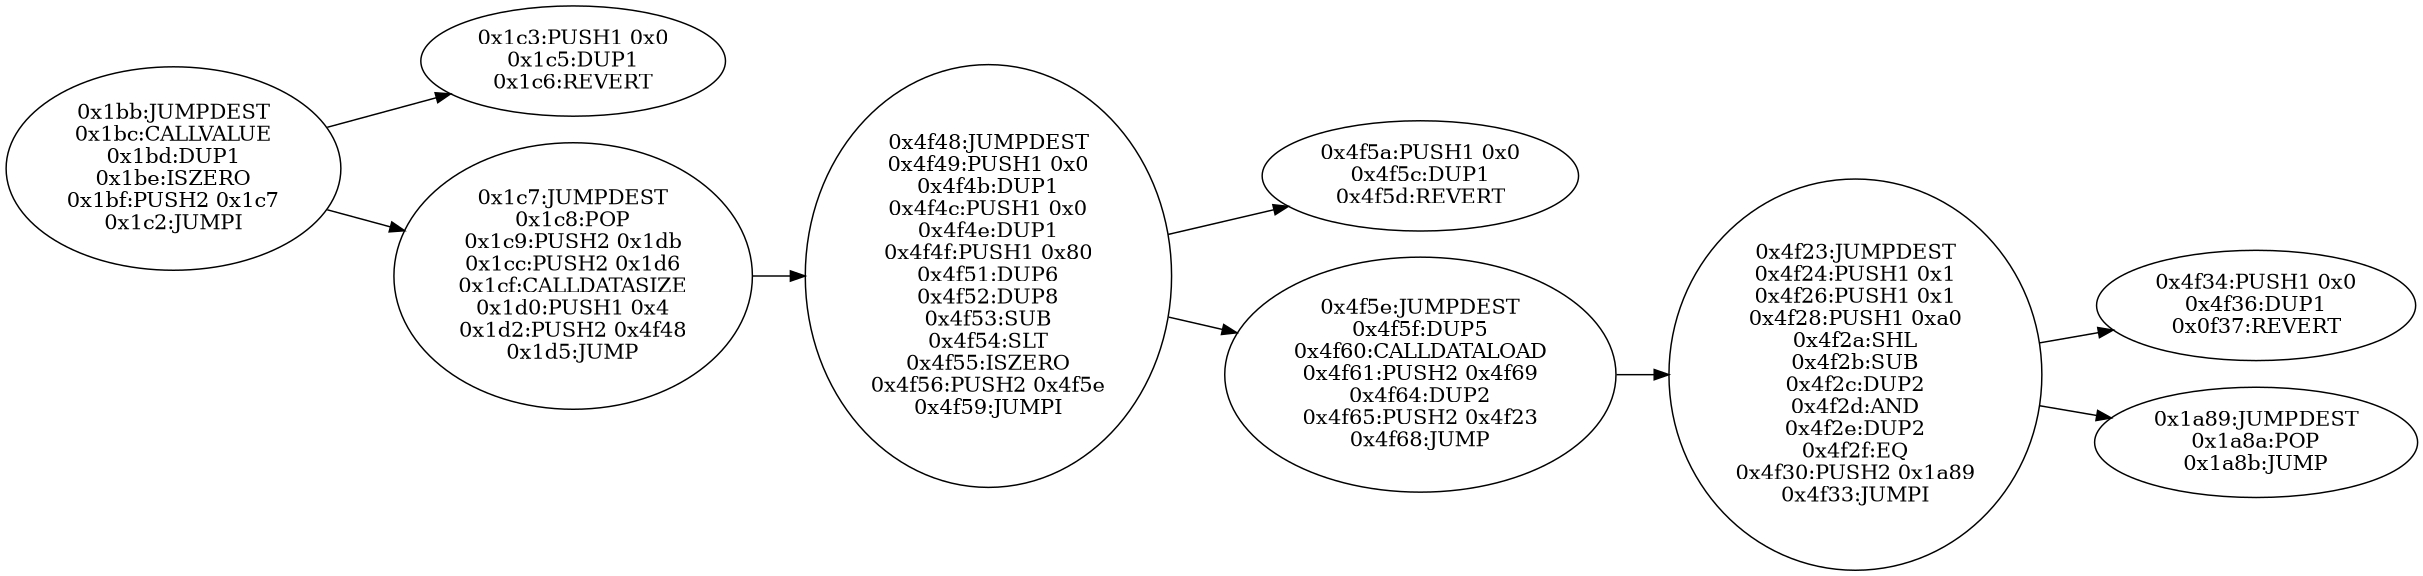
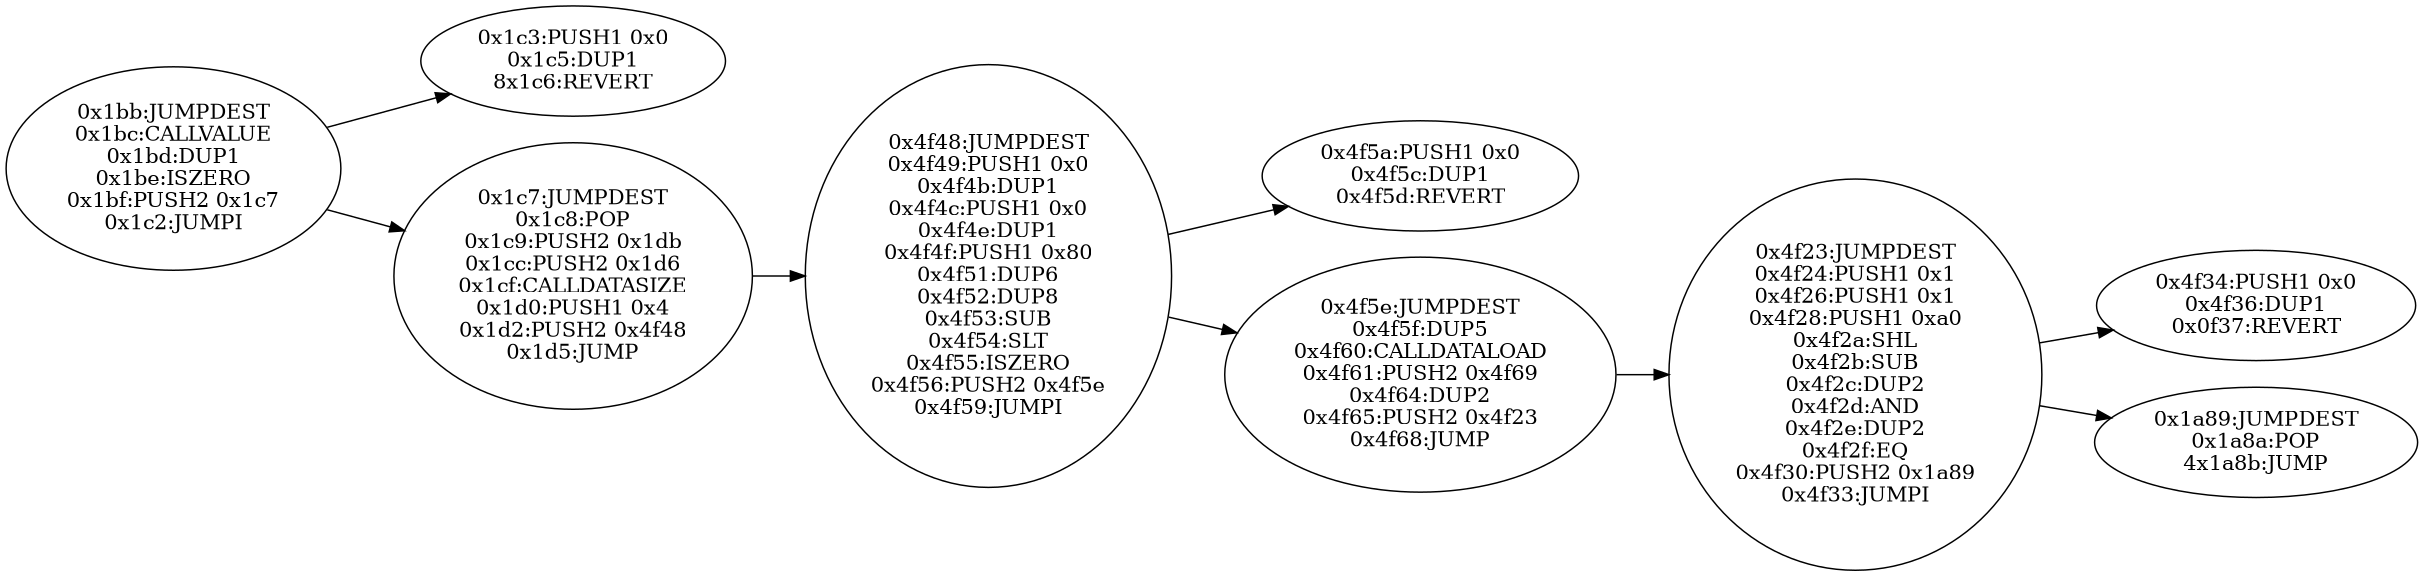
  digraph {
    rankdir=LR
    n1 [label="0x1bb:JUMPDEST\n0x1bc:CALLVALUE\n0x1bd:DUP1\n0x1be:ISZERO\n0x1bf:PUSH2 0x1c7\n0x1c2:JUMPI"]
-   n2 [label="0x1c3:PUSH1 0x0\n0x1c5:DUP1\n0x1c6:REVERT"]
+   n2 [label="0x1c3:PUSH1 0x0\n0x1c5:DUP1\n8x1c6:REVERT"]
    n3 [label="0x1c7:JUMPDEST\n0x1c8:POP\n0x1c9:PUSH2 0x1db\n0x1cc:PUSH2 0x1d6\n0x1cf:CALLDATASIZE\n0x1d0:PUSH1 0x4\n0x1d2:PUSH2 0x4f48\n0x1d5:JUMP"]
    n4 [label="0x4f48:JUMPDEST\n0x4f49:PUSH1 0x0\n0x4f4b:DUP1\n0x4f4c:PUSH1 0x0\n0x4f4e:DUP1\n0x4f4f:PUSH1 0x80\n0x4f51:DUP6\n0x4f52:DUP8\n0x4f53:SUB\n0x4f54:SLT\n0x4f55:ISZERO\n0x4f56:PUSH2 0x4f5e\n0x4f59:JUMPI"]
    n5 [label="0x4f5a:PUSH1 0x0\n0x4f5c:DUP1\n0x4f5d:REVERT"]
    n6 [label="0x4f5e:JUMPDEST\n0x4f5f:DUP5\n0x4f60:CALLDATALOAD\n0x4f61:PUSH2 0x4f69\n0x4f64:DUP2\n0x4f65:PUSH2 0x4f23\n0x4f68:JUMP"]
    n7 [label="0x4f23:JUMPDEST\n0x4f24:PUSH1 0x1\n0x4f26:PUSH1 0x1\n0x4f28:PUSH1 0xa0\n0x4f2a:SHL\n0x4f2b:SUB\n0x4f2c:DUP2\n0x4f2d:AND\n0x4f2e:DUP2\n0x4f2f:EQ\n0x4f30:PUSH2 0x1a89\n0x4f33:JUMPI"]
    n8 [label="0x4f34:PUSH1 0x0\n0x4f36:DUP1\n0x0f37:REVERT"]
-   n9 [label="0x1a89:JUMPDEST\n0x1a8a:POP\n0x1a8b:JUMP"]
+   n9 [label="0x1a89:JUMPDEST\n0x1a8a:POP\n4x1a8b:JUMP"]
    n1 -> n2
    n1 -> n3
    n3 -> n4
    n4 -> n5
    n4 -> n6
    n6 -> n7
    n7 -> n8
    n7 -> n9
  }
